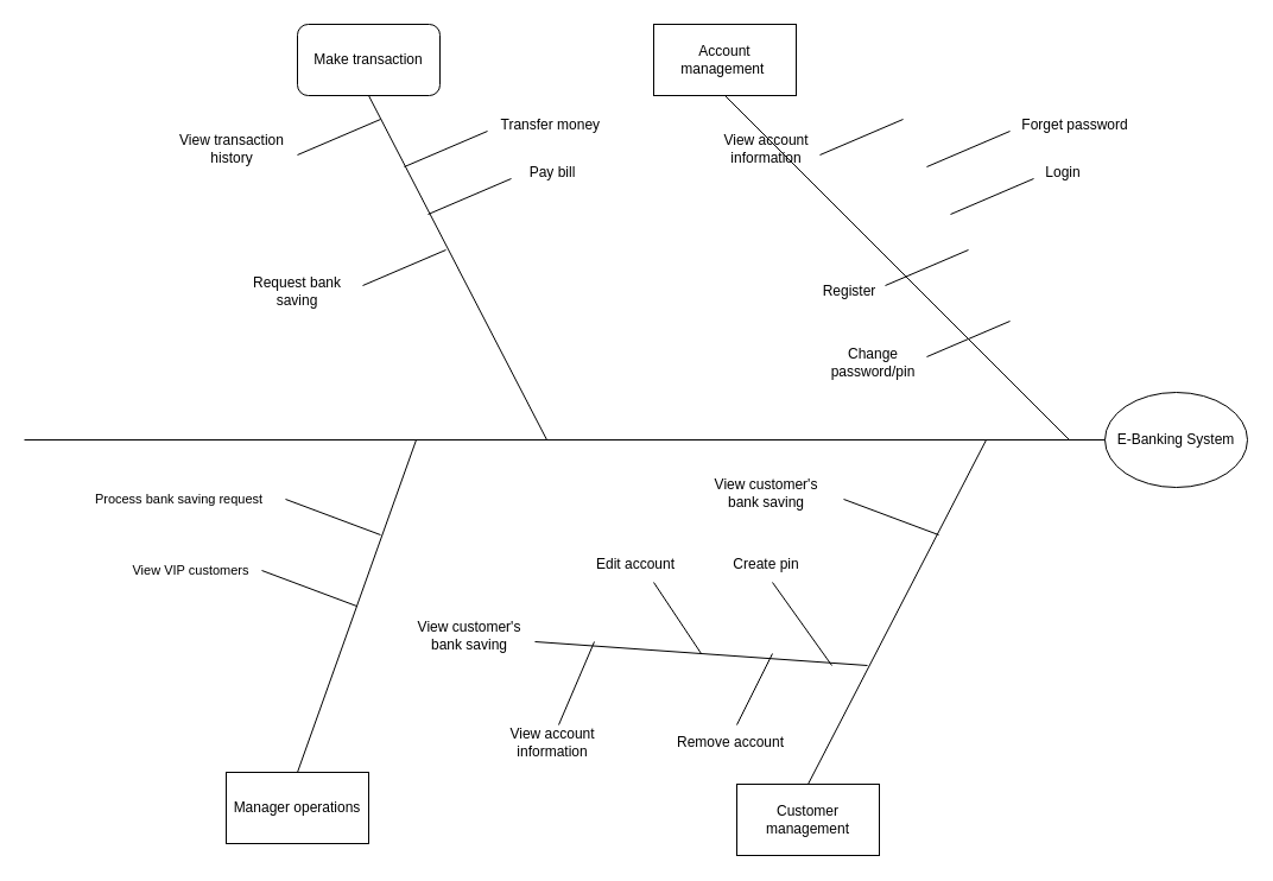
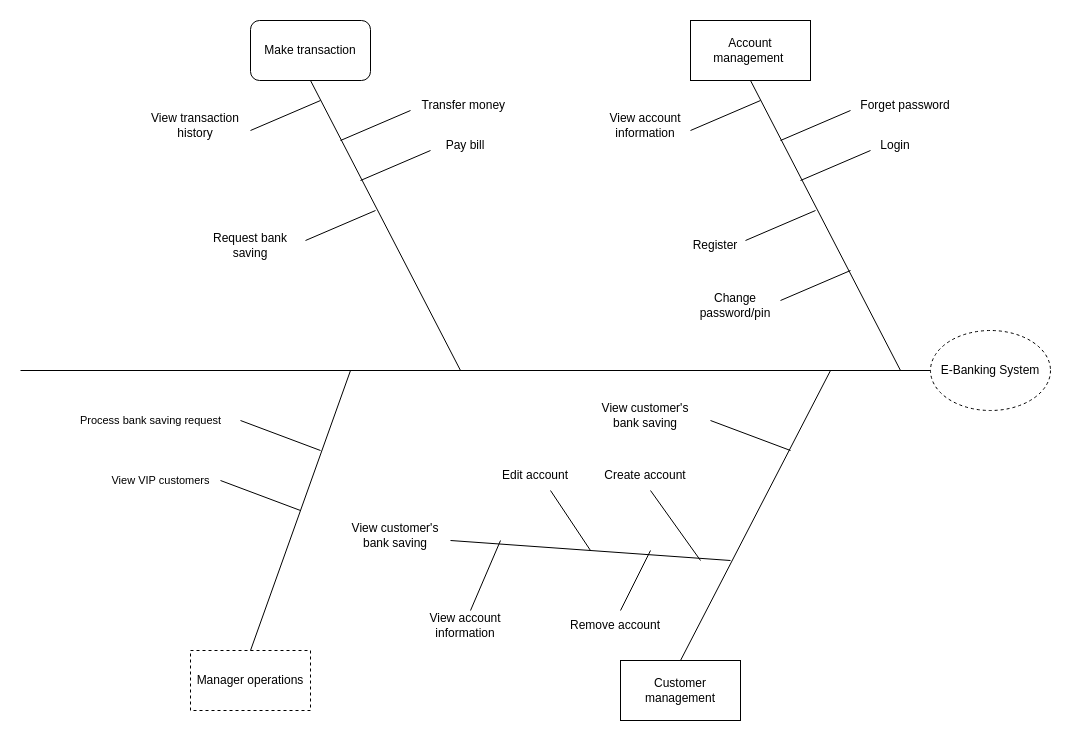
  <mxCell id="0" />
  <mxCell id="1" parent="0" />
- <mxCell id="2" value="E-Banking System" style="ellipse;whiteSpace=wrap;html=1;" vertex="1" parent="1"><mxGeometry x="930" y="330" width="120" height="80" as="geometry" /></mxCell>
+ <mxCell id="2" value="E-Banking System" style="ellipse;whiteSpace=wrap;html=1;dashed=1;" vertex="1" parent="1"><mxGeometry x="930" y="330" width="120" height="80" as="geometry" /></mxCell>
  <mxCell id="3" value="" style="endArrow=none;html=1;rounded=0;entryX=0;entryY=0.5;entryDx=0;entryDy=0;" edge="1" parent="1" target="2"><mxGeometry width="50" height="50" relative="1" as="geometry"><mxPoint x="20" y="370" as="sourcePoint" /><mxPoint x="850" y="170" as="targetPoint" /></mxGeometry></mxCell>
  <mxCell id="4" value="" style="endArrow=none;html=1;rounded=0;entryX=0.5;entryY=1;entryDx=0;entryDy=0;" edge="1" parent="1" target="5"><mxGeometry width="50" height="50" relative="1" as="geometry"><mxPoint x="900" y="370" as="sourcePoint" /><mxPoint x="730" y="70" as="targetPoint" /></mxGeometry></mxCell>
- <mxCell id="5" value="Account management&amp;nbsp;" style="rounded=0;whiteSpace=wrap;html=1;" vertex="1" parent="1"><mxGeometry x="550" y="20" width="120" height="60" as="geometry" /></mxCell>
+ <mxCell id="5" value="Account management&amp;nbsp;" style="rounded=0;whiteSpace=wrap;html=1;" vertex="1" parent="1"><mxGeometry x="690" y="20" width="120" height="60" as="geometry" /></mxCell>
  <mxCell id="6" value="" style="endArrow=none;html=1;rounded=0;" edge="1" parent="1"><mxGeometry width="50" height="50" relative="1" as="geometry"><mxPoint x="780" y="140" as="sourcePoint" /><mxPoint x="850" y="110" as="targetPoint" /></mxGeometry></mxCell>
  <mxCell id="7" value="Forget password" style="text;html=1;strokeColor=none;fillColor=none;align=center;verticalAlign=middle;whiteSpace=wrap;rounded=0;" vertex="1" parent="1"><mxGeometry x="850" y="90" width="110" height="30" as="geometry" /></mxCell>
  <mxCell id="8" value="" style="endArrow=none;html=1;rounded=0;" edge="1" parent="1"><mxGeometry width="50" height="50" relative="1" as="geometry"><mxPoint x="800" y="180" as="sourcePoint" /><mxPoint x="870" y="150" as="targetPoint" /></mxGeometry></mxCell>
  <mxCell id="9" value="Login" style="text;html=1;strokeColor=none;fillColor=none;align=center;verticalAlign=middle;whiteSpace=wrap;rounded=0;" vertex="1" parent="1"><mxGeometry x="840" y="130" width="110" height="30" as="geometry" /></mxCell>
  <mxCell id="10" value="" style="endArrow=none;html=1;rounded=0;" edge="1" parent="1"><mxGeometry width="50" height="50" relative="1" as="geometry"><mxPoint x="690" y="130" as="sourcePoint" /><mxPoint x="760" y="100" as="targetPoint" /></mxGeometry></mxCell>
  <mxCell id="11" value="View account information" style="text;html=1;strokeColor=none;fillColor=none;align=center;verticalAlign=middle;whiteSpace=wrap;rounded=0;" vertex="1" parent="1"><mxGeometry x="590" y="110" width="110" height="30" as="geometry" /></mxCell>
  <mxCell id="12" value="" style="endArrow=none;html=1;rounded=0;" edge="1" parent="1"><mxGeometry width="50" height="50" relative="1" as="geometry"><mxPoint x="745" y="240" as="sourcePoint" /><mxPoint x="815" y="210" as="targetPoint" /></mxGeometry></mxCell>
  <mxCell id="13" value="Register" style="text;html=1;strokeColor=none;fillColor=none;align=center;verticalAlign=middle;whiteSpace=wrap;rounded=0;" vertex="1" parent="1"><mxGeometry x="660" y="230" width="110" height="30" as="geometry" /></mxCell>
  <mxCell id="14" value="" style="endArrow=none;html=1;rounded=0;entryX=0.5;entryY=1;entryDx=0;entryDy=0;" edge="1" parent="1" target="15"><mxGeometry width="50" height="50" relative="1" as="geometry"><mxPoint x="460" y="370" as="sourcePoint" /><mxPoint x="290" y="70" as="targetPoint" /></mxGeometry></mxCell>
  <mxCell id="15" value="Make transaction" style="whiteSpace=wrap;html=1;rounded=1;" vertex="1" parent="1"><mxGeometry x="250" y="20" width="120" height="60" as="geometry" /></mxCell>
  <mxCell id="16" value="" style="endArrow=none;html=1;rounded=0;" edge="1" parent="1"><mxGeometry width="50" height="50" relative="1" as="geometry"><mxPoint x="340" y="140" as="sourcePoint" /><mxPoint x="410" y="110" as="targetPoint" /></mxGeometry></mxCell>
  <mxCell id="17" value="Transfer money&amp;nbsp;" style="text;html=1;strokeColor=none;fillColor=none;align=center;verticalAlign=middle;whiteSpace=wrap;rounded=0;" vertex="1" parent="1"><mxGeometry x="410" y="90" width="110" height="30" as="geometry" /></mxCell>
  <mxCell id="18" value="" style="endArrow=none;html=1;rounded=0;" edge="1" parent="1"><mxGeometry width="50" height="50" relative="1" as="geometry"><mxPoint x="360" y="180" as="sourcePoint" /><mxPoint x="430" y="150" as="targetPoint" /></mxGeometry></mxCell>
  <mxCell id="19" value="Pay bill" style="text;html=1;strokeColor=none;fillColor=none;align=center;verticalAlign=middle;whiteSpace=wrap;rounded=0;" vertex="1" parent="1"><mxGeometry x="410" y="130" width="110" height="30" as="geometry" /></mxCell>
  <mxCell id="20" value="" style="endArrow=none;html=1;rounded=0;" edge="1" parent="1"><mxGeometry width="50" height="50" relative="1" as="geometry"><mxPoint x="250" y="130" as="sourcePoint" /><mxPoint x="320" y="100" as="targetPoint" /></mxGeometry></mxCell>
  <mxCell id="21" value="View transaction history" style="text;html=1;strokeColor=none;fillColor=none;align=center;verticalAlign=middle;whiteSpace=wrap;rounded=0;" vertex="1" parent="1"><mxGeometry x="140" y="110" width="110" height="30" as="geometry" /></mxCell>
  <mxCell id="22" value="" style="endArrow=none;html=1;rounded=0;" edge="1" parent="1"><mxGeometry width="50" height="50" relative="1" as="geometry"><mxPoint x="305" y="240" as="sourcePoint" /><mxPoint x="375" y="210" as="targetPoint" /></mxGeometry></mxCell>
  <mxCell id="23" value="Request bank saving" style="text;html=1;strokeColor=none;fillColor=none;align=center;verticalAlign=middle;whiteSpace=wrap;rounded=0;" vertex="1" parent="1"><mxGeometry x="195" y="230" width="110" height="30" as="geometry" /></mxCell>
  <mxCell id="24" value="" style="endArrow=none;html=1;rounded=0;" edge="1" parent="1"><mxGeometry width="50" height="50" relative="1" as="geometry"><mxPoint x="780" y="300" as="sourcePoint" /><mxPoint x="850" y="270" as="targetPoint" /></mxGeometry></mxCell>
  <mxCell id="25" value="Change password/pin" style="text;html=1;strokeColor=none;fillColor=none;align=center;verticalAlign=middle;whiteSpace=wrap;rounded=0;" vertex="1" parent="1"><mxGeometry x="680" y="290" width="110" height="30" as="geometry" /></mxCell>
  <mxCell id="26" value="" style="endArrow=none;html=1;rounded=0;" edge="1" parent="1"><mxGeometry width="50" height="50" relative="1" as="geometry"><mxPoint x="830" y="370" as="sourcePoint" /><mxPoint x="680" y="660" as="targetPoint" /></mxGeometry></mxCell>
  <mxCell id="27" value="" style="endArrow=none;html=1;rounded=0;" edge="1" parent="1"><mxGeometry width="50" height="50" relative="1" as="geometry"><mxPoint x="710" y="420" as="sourcePoint" /><mxPoint x="790" y="450" as="targetPoint" /></mxGeometry></mxCell>
  <mxCell id="28" value="Customer management" style="rounded=0;whiteSpace=wrap;html=1;" vertex="1" parent="1"><mxGeometry x="620" y="660" width="120" height="60" as="geometry" /></mxCell>
  <mxCell id="29" value="View customer's bank saving" style="text;html=1;strokeColor=none;fillColor=none;align=center;verticalAlign=middle;whiteSpace=wrap;rounded=0;" vertex="1" parent="1"><mxGeometry x="590" y="400" width="110" height="30" as="geometry" /></mxCell>
  <mxCell id="30" value="View customer's bank saving" style="text;html=1;strokeColor=none;fillColor=none;align=center;verticalAlign=middle;whiteSpace=wrap;rounded=0;" vertex="1" parent="1"><mxGeometry x="340" y="520" width="110" height="30" as="geometry" /></mxCell>
  <mxCell id="31" value="" style="endArrow=none;html=1;rounded=0;" edge="1" parent="1"><mxGeometry width="50" height="50" relative="1" as="geometry"><mxPoint x="450" y="540" as="sourcePoint" /><mxPoint x="730" y="560" as="targetPoint" /></mxGeometry></mxCell>
  <mxCell id="32" value="" style="endArrow=none;html=1;rounded=0;" edge="1" parent="1"><mxGeometry width="50" height="50" relative="1" as="geometry"><mxPoint x="700" y="560" as="sourcePoint" /><mxPoint x="650" y="490" as="targetPoint" /></mxGeometry></mxCell>
- <mxCell id="33" value="Create pin" style="text;html=1;strokeColor=none;fillColor=none;align=center;verticalAlign=middle;whiteSpace=wrap;rounded=0;" vertex="1" parent="1"><mxGeometry x="590" y="460" width="110" height="30" as="geometry" /></mxCell>
+ <mxCell id="33" value="Create account" style="text;html=1;strokeColor=none;fillColor=none;align=center;verticalAlign=middle;whiteSpace=wrap;rounded=0;" vertex="1" parent="1"><mxGeometry x="590" y="460" width="110" height="30" as="geometry" /></mxCell>
  <mxCell id="34" value="" style="endArrow=none;html=1;rounded=0;" edge="1" parent="1"><mxGeometry width="50" height="50" relative="1" as="geometry"><mxPoint x="590" y="550" as="sourcePoint" /><mxPoint x="550" y="490" as="targetPoint" /></mxGeometry></mxCell>
  <mxCell id="35" value="Edit account" style="text;html=1;strokeColor=none;fillColor=none;align=center;verticalAlign=middle;whiteSpace=wrap;rounded=0;" vertex="1" parent="1"><mxGeometry x="480" y="460" width="110" height="30" as="geometry" /></mxCell>
  <mxCell id="36" value="" style="endArrow=none;html=1;rounded=0;" edge="1" parent="1"><mxGeometry width="50" height="50" relative="1" as="geometry"><mxPoint x="620" y="610" as="sourcePoint" /><mxPoint x="650" y="550" as="targetPoint" /></mxGeometry></mxCell>
  <mxCell id="37" value="Remove account" style="text;html=1;strokeColor=none;fillColor=none;align=center;verticalAlign=middle;whiteSpace=wrap;rounded=0;" vertex="1" parent="1"><mxGeometry x="560" y="610" width="110" height="30" as="geometry" /></mxCell>
  <mxCell id="38" value="" style="endArrow=none;html=1;rounded=0;" edge="1" parent="1"><mxGeometry width="50" height="50" relative="1" as="geometry"><mxPoint x="470" y="610" as="sourcePoint" /><mxPoint x="500" y="540" as="targetPoint" /></mxGeometry></mxCell>
  <mxCell id="39" value="View account information" style="text;html=1;strokeColor=none;fillColor=none;align=center;verticalAlign=middle;whiteSpace=wrap;rounded=0;" vertex="1" parent="1"><mxGeometry x="410" y="610" width="110" height="30" as="geometry" /></mxCell>
- <mxCell id="40" value="Manager operations" style="rounded=0;whiteSpace=wrap;html=1;" vertex="1" parent="1"><mxGeometry x="190" y="650" width="120" height="60" as="geometry" /></mxCell>
+ <mxCell id="40" value="Manager operations" style="rounded=0;whiteSpace=wrap;html=1;dashed=1;" vertex="1" parent="1"><mxGeometry x="190" y="650" width="120" height="60" as="geometry" /></mxCell>
  <mxCell id="41" value="" style="endArrow=none;html=1;rounded=0;entryX=0.5;entryY=0;entryDx=0;entryDy=0;" edge="1" parent="1" target="40"><mxGeometry width="50" height="50" relative="1" as="geometry"><mxPoint x="350" y="370" as="sourcePoint" /><mxPoint x="200" y="660" as="targetPoint" /></mxGeometry></mxCell>
  <mxCell id="42" value="View VIP customers" style="endArrow=none;html=1;rounded=0;" edge="1" parent="1"><mxGeometry x="-1" y="-60" width="50" height="50" relative="1" as="geometry"><mxPoint x="220" y="480" as="sourcePoint" /><mxPoint x="300" y="510" as="targetPoint" /><mxPoint x="-39" y="-56" as="offset" /></mxGeometry></mxCell>
  <mxCell id="43" value="Process bank saving request" style="endArrow=none;html=1;rounded=0;" edge="1" parent="1"><mxGeometry x="-1" y="-90" width="50" height="50" relative="1" as="geometry"><mxPoint x="240" y="420" as="sourcePoint" /><mxPoint x="320" y="450" as="targetPoint" /><mxPoint x="-58" y="-84" as="offset" /></mxGeometry></mxCell>
